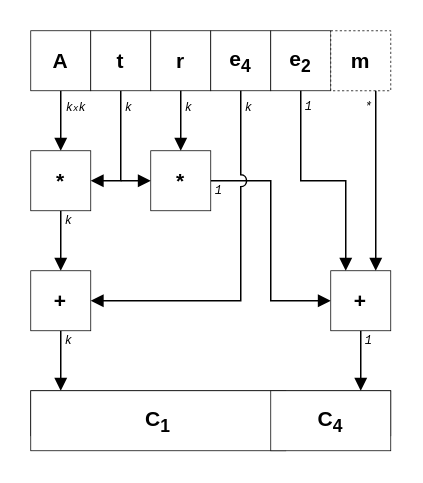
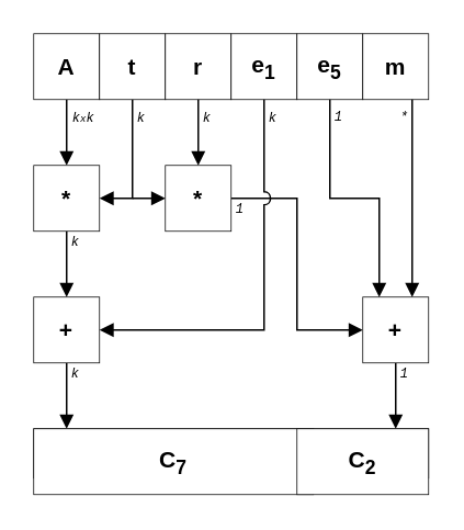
  <mxCell id="0" />
  <mxCell id="1" parent="0" />
  <mxCell id="2" style="edgeStyle=orthogonalEdgeStyle;rounded=0;orthogonalLoop=1;jettySize=auto;html=1;fontFamily=Helvetica;fontSize=14;endArrow=block;endFill=1;" parent="1" source="10" target="6" edge="1"><mxGeometry relative="1" as="geometry" /></mxCell>
  <mxCell id="3" style="edgeStyle=orthogonalEdgeStyle;rounded=0;orthogonalLoop=1;jettySize=auto;html=1;entryX=1;entryY=0.5;entryDx=0;entryDy=0;fontFamily=Helvetica;fontSize=14;endArrow=block;endFill=1;" parent="1" source="11" target="6" edge="1"><mxGeometry relative="1" as="geometry"><Array as="points"><mxPoint x="80" y="120" /></Array></mxGeometry></mxCell>
  <mxCell id="4" value="" style="rounded=0;whiteSpace=wrap;html=1;strokeWidth=0.5;fontFamily=Helvetica;fontSize=14;fillColor=default;" parent="1" vertex="1"><mxGeometry x="20" y="260" width="240" height="30" as="geometry" /></mxCell>
  <mxCell id="5" style="edgeStyle=orthogonalEdgeStyle;rounded=0;orthogonalLoop=1;jettySize=auto;html=1;fontFamily=Helvetica;fontSize=14;endArrow=block;endFill=1;" parent="1" source="6" target="8" edge="1"><mxGeometry relative="1" as="geometry" /></mxCell>
  <mxCell id="6" value="&lt;b&gt;*&lt;/b&gt;" style="rounded=0;whiteSpace=wrap;html=1;strokeWidth=0.5;fontFamily=Helvetica;fontSize=14;fillColor=default;" parent="1" vertex="1"><mxGeometry x="20" y="100" width="40" height="40" as="geometry" /></mxCell>
  <mxCell id="7" style="edgeStyle=orthogonalEdgeStyle;rounded=0;orthogonalLoop=1;jettySize=auto;html=1;fontFamily=Helvetica;fontSize=14;endArrow=block;endFill=1;" parent="1" source="8" target="19" edge="1"><mxGeometry relative="1" as="geometry"><Array as="points"><mxPoint x="40" y="250" /><mxPoint x="40" y="250" /></Array></mxGeometry></mxCell>
  <mxCell id="8" value="&lt;b&gt;+&lt;/b&gt;" style="rounded=0;whiteSpace=wrap;html=1;strokeWidth=0.5;fontFamily=Helvetica;fontSize=14;fillColor=default;" parent="1" vertex="1"><mxGeometry x="20" y="180" width="40" height="40" as="geometry" /></mxCell>
  <mxCell id="9" value="" style="group" parent="1" vertex="1" connectable="0"><mxGeometry x="20" y="20" width="240" height="40" as="geometry" /></mxCell>
  <mxCell id="10" value="&lt;b&gt;A&lt;/b&gt;" style="rounded=0;whiteSpace=wrap;html=1;strokeWidth=0.5;fontFamily=Helvetica;fontSize=14;fillColor=default;" parent="9" vertex="1"><mxGeometry width="40" height="40" as="geometry" /></mxCell>
  <mxCell id="11" value="&lt;b&gt;t&lt;/b&gt;" style="rounded=0;whiteSpace=wrap;html=1;strokeWidth=0.5;fontFamily=Helvetica;fontSize=14;fillColor=default;" parent="9" vertex="1"><mxGeometry x="40" width="40" height="40" as="geometry" /></mxCell>
  <mxCell id="12" value="&lt;b&gt;r&lt;/b&gt;" style="rounded=0;whiteSpace=wrap;html=1;strokeWidth=0.5;fontFamily=Helvetica;fontSize=14;fillColor=default;" parent="9" vertex="1"><mxGeometry x="80" width="40" height="40" as="geometry" /></mxCell>
- <mxCell id="13" value="&lt;b&gt;e&lt;sub&gt;4&lt;/sub&gt;&lt;/b&gt;" style="rounded=0;whiteSpace=wrap;html=1;strokeWidth=0.5;fontFamily=Helvetica;fontSize=14;fillColor=default;" parent="9" vertex="1"><mxGeometry x="120" width="40" height="40" as="geometry" /></mxCell>
- <mxCell id="14" value="&lt;b&gt;e&lt;sub&gt;2&lt;/sub&gt;&lt;/b&gt;" style="rounded=0;whiteSpace=wrap;html=1;strokeWidth=0.5;fontFamily=Helvetica;fontSize=14;fillColor=default;" parent="9" vertex="1"><mxGeometry x="160" width="40" height="40" as="geometry" /></mxCell>
- <mxCell id="15" value="&lt;b&gt;m&lt;/b&gt;" style="rounded=0;whiteSpace=wrap;html=1;strokeWidth=0.5;fontFamily=Helvetica;fontSize=14;fillColor=default;dashed=1;" parent="9" vertex="1"><mxGeometry x="200" width="40" height="40" as="geometry" /></mxCell>
+ <mxCell id="13" value="&lt;b&gt;e&lt;sub&gt;1&lt;/sub&gt;&lt;/b&gt;" style="rounded=0;whiteSpace=wrap;html=1;strokeWidth=0.5;fontFamily=Helvetica;fontSize=14;fillColor=default;" parent="9" vertex="1"><mxGeometry x="120" width="40" height="40" as="geometry" /></mxCell>
+ <mxCell id="14" value="&lt;b&gt;e&lt;sub&gt;5&lt;/sub&gt;&lt;/b&gt;" style="rounded=0;whiteSpace=wrap;html=1;strokeWidth=0.5;fontFamily=Helvetica;fontSize=14;fillColor=default;" parent="9" vertex="1"><mxGeometry x="160" width="40" height="40" as="geometry" /></mxCell>
+ <mxCell id="15" value="&lt;b&gt;m&lt;/b&gt;" style="rounded=0;whiteSpace=wrap;html=1;strokeWidth=0.5;fontFamily=Helvetica;fontSize=14;fillColor=default;" parent="9" vertex="1"><mxGeometry x="200" width="40" height="40" as="geometry" /></mxCell>
  <mxCell id="16" style="edgeStyle=orthogonalEdgeStyle;rounded=0;orthogonalLoop=1;jettySize=auto;html=1;entryX=0;entryY=0.5;entryDx=0;entryDy=0;fontFamily=Helvetica;fontSize=14;endArrow=block;endFill=1;" parent="1" source="17" target="22" edge="1"><mxGeometry relative="1" as="geometry"><Array as="points"><mxPoint x="180" y="120" /><mxPoint x="180" y="200" /></Array></mxGeometry></mxCell>
  <mxCell id="17" value="&lt;b&gt;*&lt;/b&gt;" style="rounded=0;whiteSpace=wrap;html=1;strokeWidth=0.5;fontFamily=Helvetica;fontSize=14;fillColor=default;" parent="1" vertex="1"><mxGeometry x="100" y="100" width="40" height="40" as="geometry" /></mxCell>
  <mxCell id="18" style="edgeStyle=orthogonalEdgeStyle;rounded=0;orthogonalLoop=1;jettySize=auto;html=1;entryX=0.5;entryY=0;entryDx=0;entryDy=0;fontFamily=Helvetica;fontSize=14;endArrow=block;endFill=1;" parent="1" source="12" target="17" edge="1"><mxGeometry relative="1" as="geometry" /></mxCell>
- <mxCell id="19" value="&lt;b&gt;C&lt;sub&gt;1&lt;/sub&gt;&lt;/b&gt;" style="rounded=0;whiteSpace=wrap;html=1;strokeWidth=0.5;fontFamily=Helvetica;fontSize=14;fillColor=default;" parent="1" vertex="1"><mxGeometry x="20" y="260" width="170" height="40" as="geometry" /></mxCell>
- <mxCell id="20" value="&lt;b&gt;C&lt;sub&gt;4&lt;/sub&gt;&lt;/b&gt;" style="rounded=0;whiteSpace=wrap;html=1;strokeWidth=0.5;fontFamily=Helvetica;fontSize=14;fillColor=default;" parent="1" vertex="1"><mxGeometry x="180" y="260" width="80" height="40" as="geometry" /></mxCell>
+ <mxCell id="19" value="&lt;b&gt;C&lt;sub&gt;7&lt;/sub&gt;&lt;/b&gt;" style="rounded=0;whiteSpace=wrap;html=1;strokeWidth=0.5;fontFamily=Helvetica;fontSize=14;fillColor=default;" parent="1" vertex="1"><mxGeometry x="20" y="260" width="170" height="40" as="geometry" /></mxCell>
+ <mxCell id="20" value="&lt;b&gt;C&lt;sub&gt;2&lt;/sub&gt;&lt;/b&gt;" style="rounded=0;whiteSpace=wrap;html=1;strokeWidth=0.5;fontFamily=Helvetica;fontSize=14;fillColor=default;" parent="1" vertex="1"><mxGeometry x="180" y="260" width="80" height="40" as="geometry" /></mxCell>
  <mxCell id="21" style="edgeStyle=elbowEdgeStyle;rounded=0;orthogonalLoop=1;jettySize=auto;html=1;fontFamily=Helvetica;fontSize=14;endArrow=block;endFill=1;" parent="1" source="22" target="20" edge="1"><mxGeometry relative="1" as="geometry" /></mxCell>
  <mxCell id="22" value="&lt;b&gt;+&lt;/b&gt;" style="rounded=0;whiteSpace=wrap;html=1;strokeWidth=0.5;fontFamily=Helvetica;fontSize=14;fillColor=default;" parent="1" vertex="1"><mxGeometry x="220" y="180" width="40" height="40" as="geometry" /></mxCell>
  <mxCell id="23" style="edgeStyle=orthogonalEdgeStyle;rounded=0;orthogonalLoop=1;jettySize=auto;html=1;entryX=0.75;entryY=0;entryDx=0;entryDy=0;fontFamily=Helvetica;fontSize=14;endArrow=block;endFill=1;" parent="1" source="15" target="22" edge="1"><mxGeometry relative="1" as="geometry"><Array as="points"><mxPoint x="250" y="90" /><mxPoint x="250" y="90" /></Array></mxGeometry></mxCell>
  <mxCell id="24" style="edgeStyle=orthogonalEdgeStyle;rounded=0;orthogonalLoop=1;jettySize=auto;html=1;entryX=0.25;entryY=0;entryDx=0;entryDy=0;fontFamily=Helvetica;fontSize=14;endArrow=block;endFill=1;" parent="1" source="14" target="22" edge="1"><mxGeometry relative="1" as="geometry" /></mxCell>
  <mxCell id="25" style="edgeStyle=orthogonalEdgeStyle;rounded=0;orthogonalLoop=1;jettySize=auto;html=1;entryX=1;entryY=0.5;entryDx=0;entryDy=0;fontFamily=Helvetica;fontSize=14;endArrow=block;endFill=1;shadow=0;sketch=0;jumpStyle=arc;jumpSize=8;" parent="1" source="13" target="8" edge="1"><mxGeometry relative="1" as="geometry"><Array as="points"><mxPoint x="160" y="200" /></Array></mxGeometry></mxCell>
  <mxCell id="26" value="&lt;i&gt;&lt;font style=&quot;font-size: 8px;&quot;&gt;k&lt;/font&gt;&lt;font style=&quot;font-size: 6px;&quot;&gt;x&lt;/font&gt;&lt;font style=&quot;font-size: 8px;&quot;&gt;k&lt;/font&gt;&lt;/i&gt;" style="text;html=1;align=center;verticalAlign=middle;resizable=0;points=[];autosize=1;strokeColor=none;fillColor=none;fontSize=14;fontFamily=Courier New;" parent="1" vertex="1"><mxGeometry x="30" y="55" width="40" height="30" as="geometry" /></mxCell>
  <mxCell id="27" value="&lt;i&gt;&lt;font style=&quot;font-size: 8px;&quot;&gt;k&lt;/font&gt;&lt;/i&gt;" style="text;html=1;align=center;verticalAlign=middle;resizable=0;points=[];autosize=1;strokeColor=none;fillColor=none;fontSize=14;fontFamily=Courier New;" parent="1" vertex="1"><mxGeometry x="70" y="55" width="30" height="30" as="geometry" /></mxCell>
  <mxCell id="28" value="&lt;i&gt;&lt;font style=&quot;font-size: 8px;&quot;&gt;k&lt;/font&gt;&lt;/i&gt;" style="text;html=1;align=center;verticalAlign=middle;resizable=0;points=[];autosize=1;strokeColor=none;fillColor=none;fontSize=14;fontFamily=Courier New;" parent="1" vertex="1"><mxGeometry x="110" y="55" width="30" height="30" as="geometry" /></mxCell>
  <mxCell id="29" value="&lt;font style=&quot;font-size: 8px;&quot;&gt;1&lt;/font&gt;" style="text;html=1;align=center;verticalAlign=middle;resizable=0;points=[];autosize=1;strokeColor=none;fillColor=none;fontSize=6;fontFamily=Courier New;fontStyle=2" parent="1" vertex="1"><mxGeometry x="190" y="60" width="30" height="20" as="geometry" /></mxCell>
  <mxCell id="30" value="&lt;i&gt;&lt;font style=&quot;font-size: 8px;&quot;&gt;k&lt;/font&gt;&lt;/i&gt;" style="text;html=1;align=center;verticalAlign=middle;resizable=0;points=[];autosize=1;strokeColor=none;fillColor=none;fontSize=14;fontFamily=Courier New;" parent="1" vertex="1"><mxGeometry x="150" y="55" width="30" height="30" as="geometry" /></mxCell>
  <mxCell id="31" value="&lt;font style=&quot;font-size: 8px;&quot;&gt;*&lt;/font&gt;" style="text;html=1;align=center;verticalAlign=middle;resizable=0;points=[];autosize=1;strokeColor=none;fillColor=none;fontSize=6;fontFamily=Courier New;fontStyle=2" parent="1" vertex="1"><mxGeometry x="230" y="60" width="30" height="20" as="geometry" /></mxCell>
  <mxCell id="32" value="&lt;i&gt;&lt;font style=&quot;font-size: 8px;&quot;&gt;k&lt;/font&gt;&lt;/i&gt;" style="text;html=1;align=center;verticalAlign=middle;resizable=0;points=[];autosize=1;strokeColor=none;fillColor=none;fontSize=14;fontFamily=Courier New;" parent="1" vertex="1"><mxGeometry x="30" y="130" width="30" height="30" as="geometry" /></mxCell>
  <mxCell id="33" value="&lt;i&gt;&lt;font style=&quot;font-size: 8px;&quot;&gt;k&lt;/font&gt;&lt;/i&gt;" style="text;html=1;align=center;verticalAlign=middle;resizable=0;points=[];autosize=1;strokeColor=none;fillColor=none;fontSize=14;fontFamily=Courier New;" parent="1" vertex="1"><mxGeometry x="30" y="210" width="30" height="30" as="geometry" /></mxCell>
  <mxCell id="34" value="&lt;i&gt;&lt;font style=&quot;font-size: 8px;&quot;&gt;1&lt;/font&gt;&lt;/i&gt;" style="text;html=1;align=center;verticalAlign=middle;resizable=0;points=[];autosize=1;strokeColor=none;fillColor=none;fontSize=14;fontFamily=Courier New;" parent="1" vertex="1"><mxGeometry x="130" y="110" width="30" height="30" as="geometry" /></mxCell>
  <mxCell id="35" value="&lt;i&gt;&lt;font style=&quot;font-size: 8px;&quot;&gt;1&lt;/font&gt;&lt;/i&gt;" style="text;html=1;align=center;verticalAlign=middle;resizable=0;points=[];autosize=1;strokeColor=none;fillColor=none;fontSize=14;fontFamily=Courier New;" parent="1" vertex="1"><mxGeometry x="230" y="210" width="30" height="30" as="geometry" /></mxCell>
  <mxCell id="36" value="" style="endArrow=block;html=1;rounded=0;fontSize=6;jumpStyle=arc;jumpSize=10;entryX=0;entryY=0.5;entryDx=0;entryDy=0;endFill=1;" parent="1" target="17" edge="1"><mxGeometry width="50" height="50" relative="1" as="geometry"><mxPoint x="80" y="120" as="sourcePoint" /><mxPoint x="130" y="70" as="targetPoint" /></mxGeometry></mxCell>
